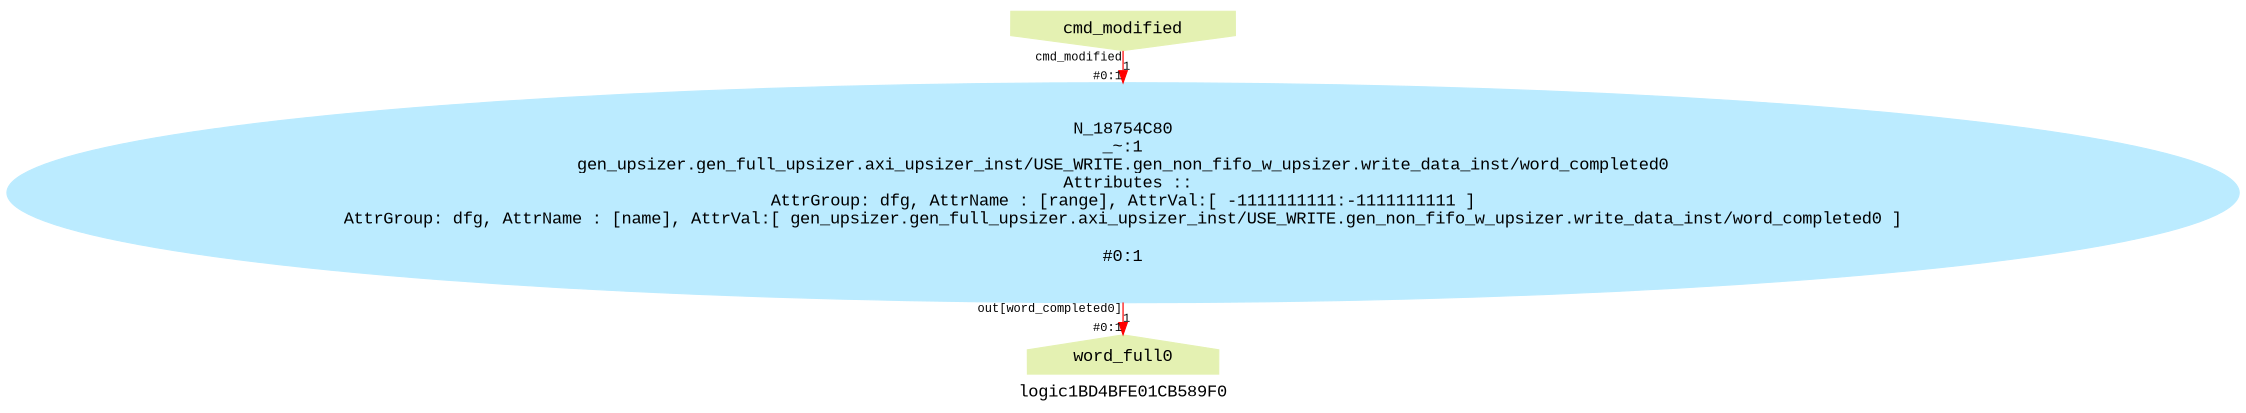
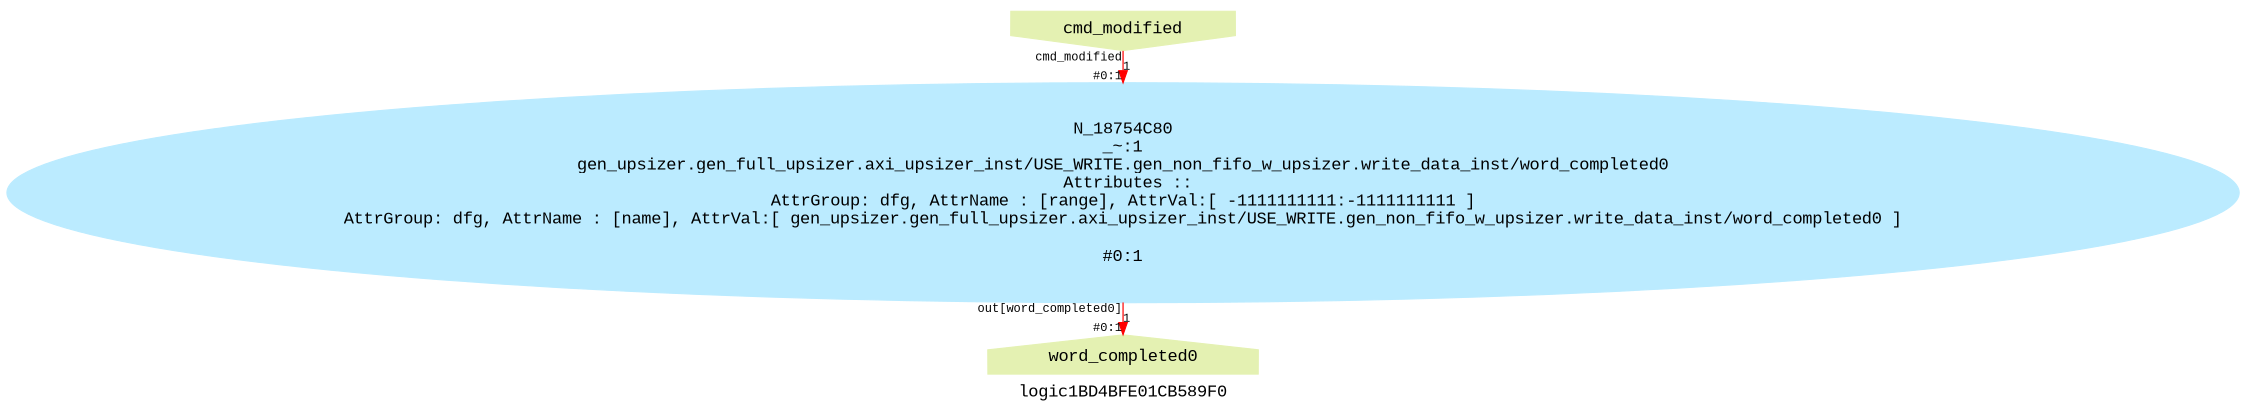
  digraph {
    label=logic1BD4BFE01CB589F0
    ranksep=0.1
    splines=true
    fontname="Liberation Mono"
    node [color="#e4f1b2" fontname="Liberation Mono" style=filled]
    edge [color="#ff0000" fontname="Liberation Mono" fontsize=10 headlabel="#0:1"]
    n1 [label=cmd_modified shape=invhouse]
-   n2 [label=word_full0 shape=house]
+   n2 [label=word_completed0 shape=house]
    n3 [color="#bbebff" label="N_18754C80\n_~:1\ngen_upsizer.gen_full_upsizer.axi_upsizer_inst/USE_WRITE.gen_non_fifo_w_upsizer.write_data_inst/word_completed0\n Attributes ::\nAttrGroup: dfg, AttrName : [range], AttrVal:[ -1111111111:-1111111111 ]\nAttrGroup: dfg, AttrName : [name], AttrVal:[ gen_upsizer.gen_full_upsizer.axi_upsizer_inst/USE_WRITE.gen_non_fifo_w_upsizer.write_data_inst/word_completed0 ]\n\n#0:1\n"]
    subgraph sub_1 {
      rank=source
      n1
    }
    subgraph sub_2 {
      rank=sink
      n2
    }
    n1 -> n3 [label=1 taillabel=cmd_modified]
    n3 -> n2 [label=1 taillabel="out[word_completed0]"]
  }
